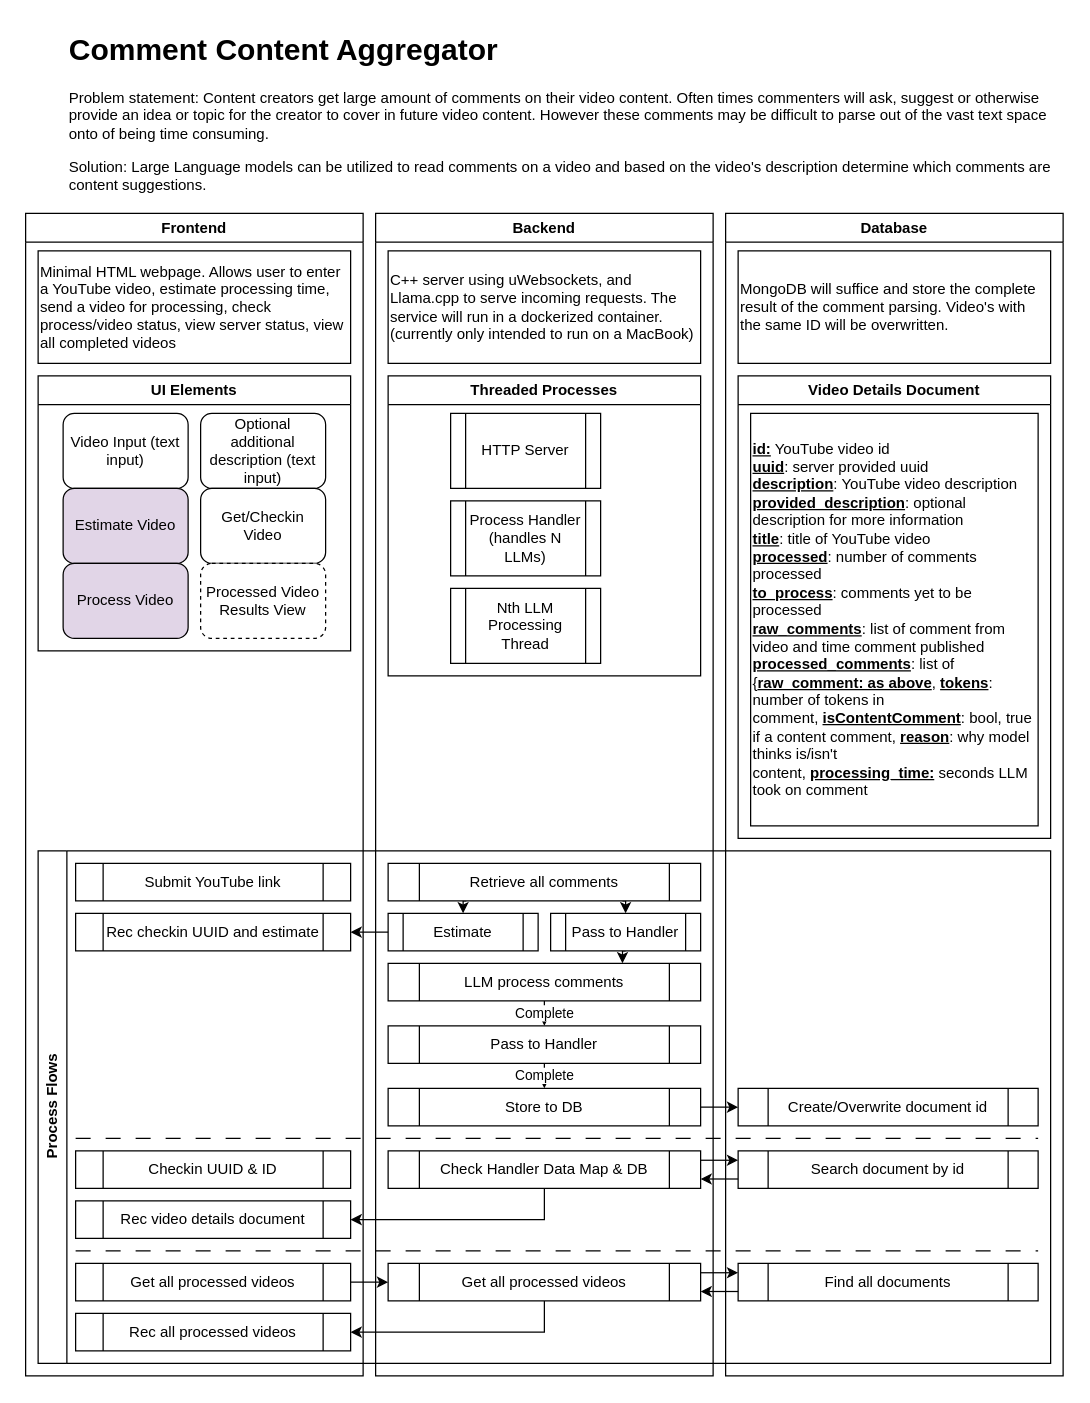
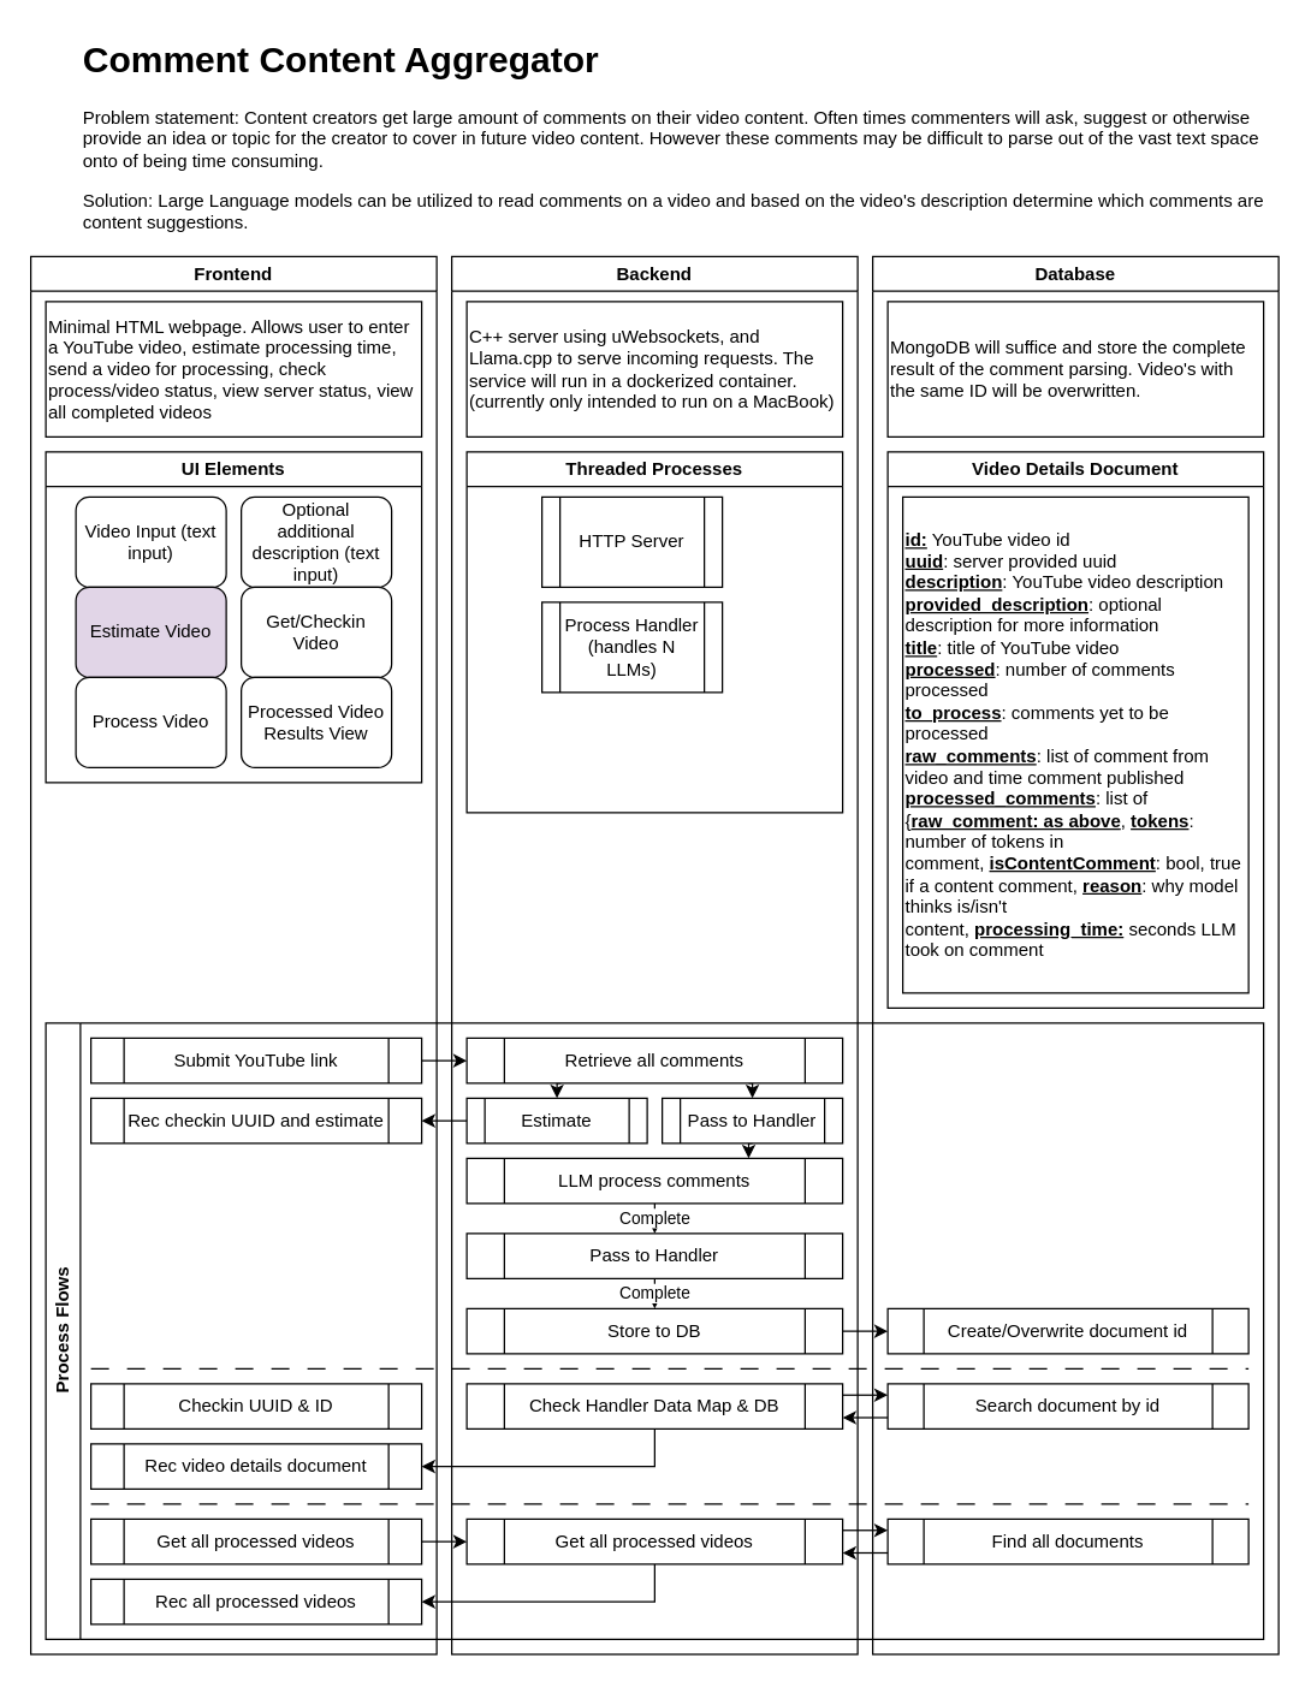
  <mxCell id="0" />
  <mxCell id="1" parent="0" />
  <mxCell id="2" value="Frontend" style="swimlane;whiteSpace=wrap;html=1;" vertex="1" parent="1"><mxGeometry x="20" y="170" width="270" height="930" as="geometry"><mxRectangle x="30" y="160" width="90" height="30" as="alternateBounds" /></mxGeometry></mxCell>
  <mxCell id="3" value="Minimal HTML webpage. Allows user to enter a YouTube video, estimate processing time, send a video for processing, check process/video status, view server status, view all completed videos&lt;br&gt;&lt;div style=&quot;text-align: justify;&quot;&gt;&lt;/div&gt;" style="rounded=0;whiteSpace=wrap;html=1;align=left;" vertex="1" parent="2"><mxGeometry x="10" y="30" width="250" height="90" as="geometry" /></mxCell>
  <mxCell id="4" value="UI Elements" style="swimlane;whiteSpace=wrap;html=1;" vertex="1" parent="2"><mxGeometry x="10" y="130" width="250" height="220" as="geometry" /></mxCell>
  <mxCell id="5" value="Video Input (text input)" style="rounded=1;whiteSpace=wrap;html=1;" vertex="1" parent="4"><mxGeometry x="20" y="30" width="100" height="60" as="geometry" /></mxCell>
  <mxCell id="6" value="Estimate Video" style="rounded=1;whiteSpace=wrap;html=1;fillColor=#e1d5e7;" vertex="1" parent="4"><mxGeometry x="20" y="90" width="100" height="60" as="geometry" /></mxCell>
  <mxCell id="7" value="Optional additional description (text input)" style="rounded=1;whiteSpace=wrap;html=1;" vertex="1" parent="4"><mxGeometry x="130" y="30" width="100" height="60" as="geometry" /></mxCell>
  <mxCell id="8" value="Get/Checkin Video" style="rounded=1;whiteSpace=wrap;html=1;" vertex="1" parent="4"><mxGeometry x="130" y="90" width="100" height="60" as="geometry" /></mxCell>
- <mxCell id="9" value="Process Video" style="rounded=1;whiteSpace=wrap;html=1;fillColor=#e1d5e7;" vertex="1" parent="4"><mxGeometry x="20" y="150" width="100" height="60" as="geometry" /></mxCell>
- <mxCell id="10" value="Processed Video Results View" style="rounded=1;whiteSpace=wrap;html=1;dashed=1;" vertex="1" parent="4"><mxGeometry x="130" y="150" width="100" height="60" as="geometry" /></mxCell>
+ <mxCell id="9" value="Process Video" style="rounded=1;whiteSpace=wrap;html=1;" vertex="1" parent="4"><mxGeometry x="20" y="150" width="100" height="60" as="geometry" /></mxCell>
+ <mxCell id="10" value="Processed Video Results View" style="rounded=1;whiteSpace=wrap;html=1;" vertex="1" parent="4"><mxGeometry x="130" y="150" width="100" height="60" as="geometry" /></mxCell>
  <mxCell id="11" value="Process Flows" style="swimlane;horizontal=0;whiteSpace=wrap;html=1;" vertex="1" parent="2"><mxGeometry x="10" y="510" width="810" height="410" as="geometry" /></mxCell>
  <mxCell id="12" value="Submit YouTube link" style="shape=process;whiteSpace=wrap;html=1;backgroundOutline=1;" vertex="1" parent="11"><mxGeometry x="30" y="10" width="220" height="30" as="geometry" /></mxCell>
  <mxCell id="13" value="Rec checkin UUID and estimate" style="shape=process;whiteSpace=wrap;html=1;backgroundOutline=1;" vertex="1" parent="11"><mxGeometry x="30" y="50" width="220" height="30" as="geometry" /></mxCell>
  <mxCell id="14" value="Checkin UUID &amp;amp; ID" style="shape=process;whiteSpace=wrap;html=1;backgroundOutline=1;" vertex="1" parent="11"><mxGeometry x="30" y="240" width="220" height="30" as="geometry" /></mxCell>
  <mxCell id="15" value="Rec video details document" style="shape=process;whiteSpace=wrap;html=1;backgroundOutline=1;" vertex="1" parent="11"><mxGeometry x="30" y="280" width="220" height="30" as="geometry" /></mxCell>
  <mxCell id="16" value="Get all processed videos" style="shape=process;whiteSpace=wrap;html=1;backgroundOutline=1;" vertex="1" parent="11"><mxGeometry x="30" y="330" width="220" height="30" as="geometry" /></mxCell>
  <mxCell id="17" value="Rec all processed videos" style="shape=process;whiteSpace=wrap;html=1;backgroundOutline=1;" vertex="1" parent="11"><mxGeometry x="30" y="370" width="220" height="30" as="geometry" /></mxCell>
  <mxCell id="18" value="" style="endArrow=none;html=1;rounded=0;dashed=1;dashPattern=12 12;" edge="1" parent="11"><mxGeometry width="50" height="50" relative="1" as="geometry"><mxPoint x="30" y="230" as="sourcePoint" /><mxPoint x="800" y="230" as="targetPoint" /></mxGeometry></mxCell>
  <mxCell id="19" value="" style="endArrow=none;html=1;rounded=0;dashed=1;dashPattern=12 12;" edge="1" parent="11"><mxGeometry width="50" height="50" relative="1" as="geometry"><mxPoint x="30" y="320" as="sourcePoint" /><mxPoint x="800" y="320" as="targetPoint" /></mxGeometry></mxCell>
  <mxCell id="20" value="Backend" style="swimlane;whiteSpace=wrap;html=1;" vertex="1" parent="2"><mxGeometry x="280" width="270" height="930" as="geometry"><mxRectangle x="310" y="160" width="90" height="30" as="alternateBounds" /></mxGeometry></mxCell>
  <mxCell id="21" value="C++ server using uWebsockets, and Llama.cpp to serve incoming requests. The service will run in a dockerized container. (currently only intended to run on a MacBook)&lt;br&gt;&lt;div style=&quot;text-align: justify;&quot;&gt;&lt;/div&gt;" style="rounded=0;whiteSpace=wrap;html=1;align=left;" vertex="1" parent="20"><mxGeometry x="10" y="30" width="250" height="90" as="geometry" /></mxCell>
  <mxCell id="22" value="Threaded Processes" style="swimlane;whiteSpace=wrap;html=1;" vertex="1" parent="20"><mxGeometry x="10" y="130" width="250" height="240" as="geometry" /></mxCell>
  <mxCell id="23" value="HTTP Server" style="shape=process;whiteSpace=wrap;html=1;backgroundOutline=1;" vertex="1" parent="22"><mxGeometry x="50" y="30" width="120" height="60" as="geometry" /></mxCell>
- <mxCell id="24" value="Nth LLM Processing Thread" style="shape=process;whiteSpace=wrap;html=1;backgroundOutline=1;" vertex="1" parent="22"><mxGeometry x="50" y="170" width="120" height="60" as="geometry" /></mxCell>
  <mxCell id="25" value="Process Handler (handles N LLMs)" style="shape=process;whiteSpace=wrap;html=1;backgroundOutline=1;" vertex="1" parent="22"><mxGeometry x="50" y="100" width="120" height="60" as="geometry" /></mxCell>
  <mxCell id="26" style="edgeStyle=orthogonalEdgeStyle;rounded=0;orthogonalLoop=1;jettySize=auto;html=1;exitX=0.25;exitY=1;exitDx=0;exitDy=0;entryX=0.5;entryY=0;entryDx=0;entryDy=0;" edge="1" parent="20" source="28" target="29"><mxGeometry relative="1" as="geometry" /></mxCell>
  <mxCell id="27" style="edgeStyle=orthogonalEdgeStyle;rounded=0;orthogonalLoop=1;jettySize=auto;html=1;exitX=0.75;exitY=1;exitDx=0;exitDy=0;entryX=0.5;entryY=0;entryDx=0;entryDy=0;" edge="1" parent="20" source="28" target="31"><mxGeometry relative="1" as="geometry" /></mxCell>
  <mxCell id="28" value="Retrieve all comments" style="shape=process;whiteSpace=wrap;html=1;backgroundOutline=1;" vertex="1" parent="20"><mxGeometry x="10" y="520" width="250" height="30" as="geometry" /></mxCell>
  <mxCell id="29" value="Estimate" style="shape=process;whiteSpace=wrap;html=1;backgroundOutline=1;" vertex="1" parent="20"><mxGeometry x="10" y="560" width="120" height="30" as="geometry" /></mxCell>
  <mxCell id="30" style="edgeStyle=orthogonalEdgeStyle;rounded=0;orthogonalLoop=1;jettySize=auto;html=1;exitX=0.5;exitY=1;exitDx=0;exitDy=0;entryX=0.75;entryY=0;entryDx=0;entryDy=0;" edge="1" parent="20" source="31" target="33"><mxGeometry relative="1" as="geometry" /></mxCell>
  <mxCell id="31" value="Pass to Handler" style="shape=process;whiteSpace=wrap;html=1;backgroundOutline=1;" vertex="1" parent="20"><mxGeometry x="140" y="560" width="120" height="30" as="geometry" /></mxCell>
  <mxCell id="32" value="Complete" style="edgeStyle=orthogonalEdgeStyle;rounded=0;orthogonalLoop=1;jettySize=auto;html=1;exitX=0.5;exitY=1;exitDx=0;exitDy=0;entryX=0.5;entryY=0;entryDx=0;entryDy=0;" edge="1" parent="20" source="33" target="36"><mxGeometry relative="1" as="geometry" /></mxCell>
  <mxCell id="33" value="LLM process comments" style="shape=process;whiteSpace=wrap;html=1;backgroundOutline=1;" vertex="1" parent="20"><mxGeometry x="10" y="600" width="250" height="30" as="geometry" /></mxCell>
  <mxCell id="34" value="Store to DB" style="shape=process;whiteSpace=wrap;html=1;backgroundOutline=1;" vertex="1" parent="20"><mxGeometry x="10" y="700" width="250" height="30" as="geometry" /></mxCell>
  <mxCell id="35" value="Complete" style="edgeStyle=orthogonalEdgeStyle;rounded=0;orthogonalLoop=1;jettySize=auto;html=1;exitX=0.5;exitY=1;exitDx=0;exitDy=0;entryX=0.5;entryY=0;entryDx=0;entryDy=0;" edge="1" parent="20" source="36" target="34"><mxGeometry relative="1" as="geometry" /></mxCell>
  <mxCell id="36" value="Pass to Handler" style="shape=process;whiteSpace=wrap;html=1;backgroundOutline=1;" vertex="1" parent="20"><mxGeometry x="10" y="650" width="250" height="30" as="geometry" /></mxCell>
  <mxCell id="37" value="Check Handler Data Map &amp;amp; DB" style="shape=process;whiteSpace=wrap;html=1;backgroundOutline=1;" vertex="1" parent="20"><mxGeometry x="10" y="750" width="250" height="30" as="geometry" /></mxCell>
  <mxCell id="38" value="Get all processed videos" style="shape=process;whiteSpace=wrap;html=1;backgroundOutline=1;" vertex="1" parent="20"><mxGeometry x="10" y="840" width="250" height="30" as="geometry" /></mxCell>
+ <mxCell id="39" style="edgeStyle=orthogonalEdgeStyle;rounded=0;orthogonalLoop=1;jettySize=auto;html=1;exitX=1;exitY=0.5;exitDx=0;exitDy=0;entryX=0;entryY=0.5;entryDx=0;entryDy=0;" edge="1" parent="2" source="12" target="28"><mxGeometry relative="1" as="geometry" /></mxCell>
  <mxCell id="40" style="edgeStyle=orthogonalEdgeStyle;rounded=0;orthogonalLoop=1;jettySize=auto;html=1;exitX=0;exitY=0.5;exitDx=0;exitDy=0;entryX=1;entryY=0.5;entryDx=0;entryDy=0;" edge="1" parent="2" source="29" target="13"><mxGeometry relative="1" as="geometry" /></mxCell>
  <mxCell id="41" style="edgeStyle=orthogonalEdgeStyle;rounded=0;orthogonalLoop=1;jettySize=auto;html=1;exitX=0.5;exitY=1;exitDx=0;exitDy=0;entryX=1;entryY=0.5;entryDx=0;entryDy=0;" edge="1" parent="2" source="37" target="15"><mxGeometry relative="1" as="geometry" /></mxCell>
  <mxCell id="42" style="edgeStyle=orthogonalEdgeStyle;rounded=0;orthogonalLoop=1;jettySize=auto;html=1;exitX=1;exitY=0.5;exitDx=0;exitDy=0;entryX=0;entryY=0.5;entryDx=0;entryDy=0;" edge="1" parent="2" source="16" target="38"><mxGeometry relative="1" as="geometry" /></mxCell>
  <mxCell id="43" style="edgeStyle=orthogonalEdgeStyle;rounded=0;orthogonalLoop=1;jettySize=auto;html=1;exitX=0.5;exitY=1;exitDx=0;exitDy=0;entryX=1;entryY=0.5;entryDx=0;entryDy=0;" edge="1" parent="2" source="38" target="17"><mxGeometry relative="1" as="geometry" /></mxCell>
  <mxCell id="44" value="Database" style="swimlane;whiteSpace=wrap;html=1;" vertex="1" parent="1"><mxGeometry x="580" y="170" width="270" height="930" as="geometry"><mxRectangle x="590" y="160" width="90" height="30" as="alternateBounds" /></mxGeometry></mxCell>
  <mxCell id="45" value="MongoDB will suffice and store the complete result of the comment parsing. Video's with the same ID will be overwritten.&lt;br&gt;&lt;div style=&quot;text-align: justify;&quot;&gt;&lt;/div&gt;" style="rounded=0;whiteSpace=wrap;html=1;align=left;" vertex="1" parent="44"><mxGeometry x="10" y="30" width="250" height="90" as="geometry" /></mxCell>
  <mxCell id="46" value="Video Details Document" style="swimlane;whiteSpace=wrap;html=1;" vertex="1" parent="44"><mxGeometry x="10" y="130" width="250" height="370" as="geometry" /></mxCell>
  <mxCell id="47" value="&lt;b&gt;&lt;u&gt;id:&lt;/u&gt;&lt;/b&gt; YouTube video id&lt;br&gt;&lt;b&gt;&lt;u&gt;uuid&lt;/u&gt;&lt;/b&gt;: server provided uuid&lt;br&gt;&lt;b&gt;&lt;u&gt;description&lt;/u&gt;&lt;/b&gt;: YouTube video description&lt;br&gt;&lt;b&gt;&lt;u&gt;provided_description&lt;/u&gt;&lt;/b&gt;: optional description for more information&lt;br&gt;&lt;b&gt;&lt;u&gt;title&lt;/u&gt;&lt;/b&gt;: title of YouTube video&lt;br&gt;&lt;b&gt;&lt;u&gt;processed&lt;/u&gt;&lt;/b&gt;: number of comments processed&lt;br&gt;&lt;b&gt;&lt;u&gt;to_process&lt;/u&gt;&lt;/b&gt;: comments yet to be processed&lt;br&gt;&lt;b&gt;&lt;u&gt;raw_comments&lt;/u&gt;&lt;/b&gt;: list of comment from video and time comment published&lt;br&gt;&lt;b&gt;&lt;u&gt;processed_comments&lt;/u&gt;&lt;/b&gt;: list of {&lt;b&gt;&lt;u&gt;raw_comment: as above&lt;/u&gt;&lt;/b&gt;, &lt;b&gt;&lt;u&gt;tokens&lt;/u&gt;&lt;/b&gt;: number of tokens in comment,&amp;nbsp;&lt;b&gt;&lt;u&gt;isContentComment&lt;/u&gt;&lt;/b&gt;: bool, true if a content comment,&amp;nbsp;&lt;b&gt;&lt;u&gt;reason&lt;/u&gt;&lt;/b&gt;: why model thinks is/isn't content,&amp;nbsp;&lt;u style=&quot;font-weight: bold;&quot;&gt;processing_time:&lt;/u&gt;&amp;nbsp;seconds LLM took on comment&lt;br&gt;" style="rounded=0;whiteSpace=wrap;html=1;align=left;" vertex="1" parent="46"><mxGeometry x="10" y="30" width="230" height="330" as="geometry" /></mxCell>
  <mxCell id="48" value="Create/Overwrite document id" style="shape=process;whiteSpace=wrap;html=1;backgroundOutline=1;" vertex="1" parent="44"><mxGeometry x="10" y="700" width="240" height="30" as="geometry" /></mxCell>
  <mxCell id="49" value="Search document by id" style="shape=process;whiteSpace=wrap;html=1;backgroundOutline=1;" vertex="1" parent="44"><mxGeometry x="10" y="750" width="240" height="30" as="geometry" /></mxCell>
  <mxCell id="50" value="Find all documents" style="shape=process;whiteSpace=wrap;html=1;backgroundOutline=1;" vertex="1" parent="44"><mxGeometry x="10" y="840" width="240" height="30" as="geometry" /></mxCell>
  <mxCell id="51" value="&lt;h1&gt;Comment Content Aggregator&lt;/h1&gt;&lt;p&gt;Problem statement: Content creators get large amount of comments on their video content. Often times commenters will ask, suggest or otherwise provide an idea or topic for the creator to cover in future video content. However these comments may be difficult to parse out of the vast text space onto of being time consuming.&lt;/p&gt;&lt;p&gt;Solution: Large Language models can be utilized to read comments on a video and based on the video's description determine which comments are content suggestions.&lt;/p&gt;" style="text;html=1;strokeColor=none;fillColor=none;spacing=5;spacingTop=-20;whiteSpace=wrap;overflow=hidden;rounded=0;" vertex="1" parent="1"><mxGeometry x="50" y="20" width="800" height="140" as="geometry" /></mxCell>
  <mxCell id="52" style="edgeStyle=orthogonalEdgeStyle;rounded=0;orthogonalLoop=1;jettySize=auto;html=1;exitX=1;exitY=0.5;exitDx=0;exitDy=0;entryX=0;entryY=0.5;entryDx=0;entryDy=0;" edge="1" parent="1" source="34" target="48"><mxGeometry relative="1" as="geometry" /></mxCell>
  <mxCell id="53" style="edgeStyle=orthogonalEdgeStyle;rounded=0;orthogonalLoop=1;jettySize=auto;html=1;exitX=0;exitY=0.75;exitDx=0;exitDy=0;entryX=1;entryY=0.75;entryDx=0;entryDy=0;" edge="1" parent="1" source="49" target="37"><mxGeometry relative="1" as="geometry" /></mxCell>
  <mxCell id="54" style="edgeStyle=orthogonalEdgeStyle;rounded=0;orthogonalLoop=1;jettySize=auto;html=1;exitX=1;exitY=0.25;exitDx=0;exitDy=0;entryX=0;entryY=0.25;entryDx=0;entryDy=0;" edge="1" parent="1" source="37" target="49"><mxGeometry relative="1" as="geometry" /></mxCell>
  <mxCell id="55" style="edgeStyle=orthogonalEdgeStyle;rounded=0;orthogonalLoop=1;jettySize=auto;html=1;exitX=1;exitY=0.25;exitDx=0;exitDy=0;entryX=0;entryY=0.25;entryDx=0;entryDy=0;" edge="1" parent="1" source="38" target="50"><mxGeometry relative="1" as="geometry" /></mxCell>
  <mxCell id="56" style="edgeStyle=orthogonalEdgeStyle;rounded=0;orthogonalLoop=1;jettySize=auto;html=1;exitX=0;exitY=0.75;exitDx=0;exitDy=0;entryX=1;entryY=0.75;entryDx=0;entryDy=0;" edge="1" parent="1" source="50" target="38"><mxGeometry relative="1" as="geometry" /></mxCell>
